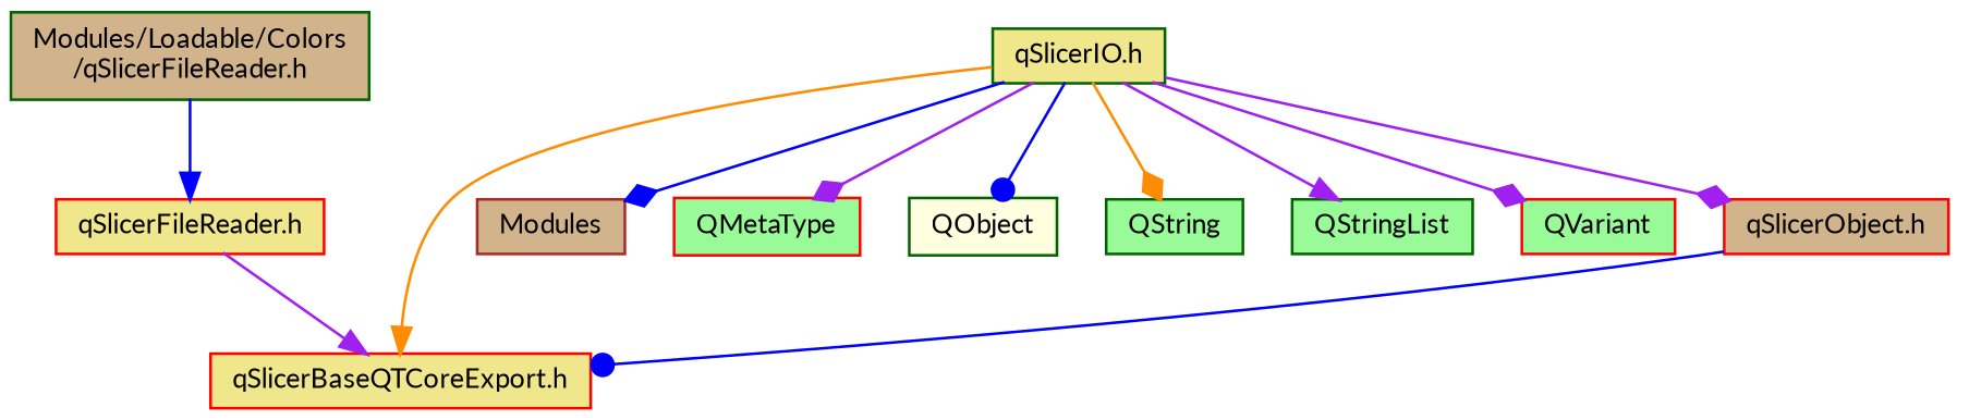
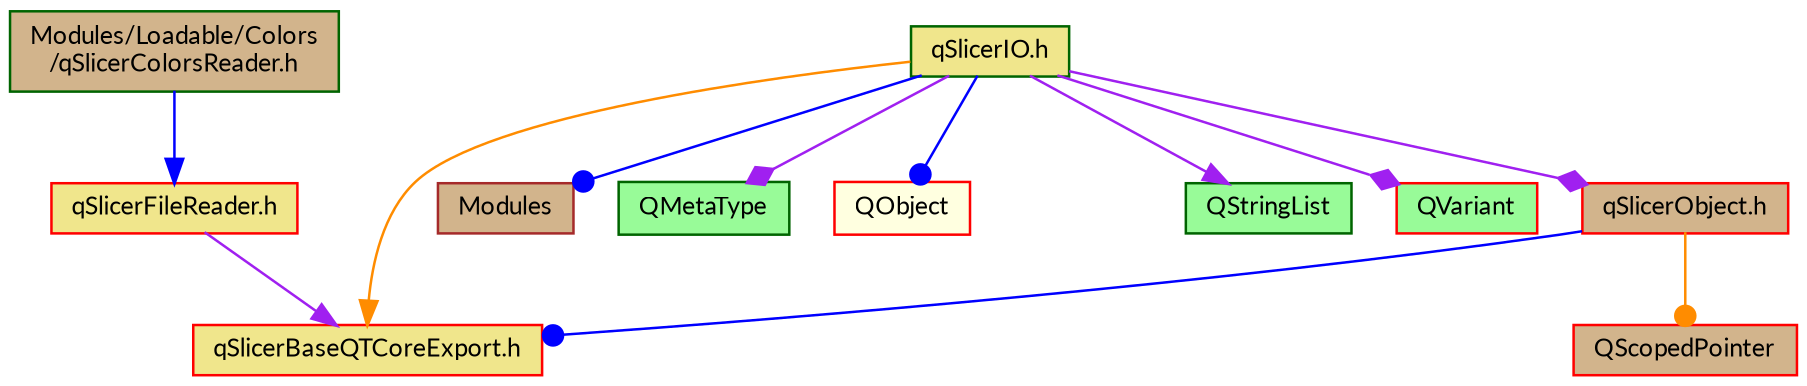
  digraph {
    fontname=Lato
    node [color=red fillcolor=tan fontname=Lato fontsize=10 shape=record style=filled]
    edge [arrowhead=normal color=purple fontname=Lato fontsize=10 labelfontname=Helvetica labelfontsize=10 style=solid]
-   n1 [color=darkgreen fontcolor=black height=0.2 label="Modules/Loadable/Colors\l/qSlicerFileReader.h" width=0.4]
+   n1 [color=darkgreen fontcolor=black height=0.2 label="Modules/Loadable/Colors\l/qSlicerColorsReader.h" width=0.4]
    n2 [fillcolor=khaki height=0.2 label="qSlicerFileReader.h" width=0.4]
    n3 [fillcolor=khaki height=0.2 label="qSlicerBaseQTCoreExport.h" width=0.4]
    n4 [color=darkgreen fillcolor=khaki height=0.2 label="qSlicerIO.h" width=0.4]
    n5 [color=brown height=0.2 label=Modules width=0.4]
-   n6 [fillcolor=palegreen height=0.2 label=QMetaType width=0.4]
-   n7 [color=darkgreen fillcolor=lightyellow height=0.2 label=QObject width=0.4]
-   n8 [color=darkgreen fillcolor=palegreen height=0.2 label=QString width=0.4]
+   n6 [color=darkgreen fillcolor=palegreen height=0.2 label=QMetaType width=0.4]
+   n7 [fillcolor=lightyellow height=0.2 label=QObject width=0.4]
    n9 [color=darkgreen fillcolor=palegreen height=0.2 label=QStringList width=0.4]
    n10 [fillcolor=palegreen height=0.2 label=QVariant width=0.4]
    n11 [height=0.2 label="qSlicerObject.h" width=0.4]
+   n12 [height=0.2 label=QScopedPointer width=0.4]
    n1 -> n2 [color=blue]
    n2 -> n3
    n4 -> n3 [color=darkorange]
-   n4 -> n5 [arrowhead=diamond color=blue]
+   n4 -> n5 [arrowhead=dot color=blue]
    n4 -> n6 [arrowhead=diamond]
    n4 -> n7 [arrowhead=dot color=blue]
-   n4 -> n8 [arrowhead=diamond color=darkorange]
    n4 -> n9
    n4 -> n10 [arrowhead=diamond]
    n4 -> n11 [arrowhead=diamond]
    n11 -> n3 [arrowhead=dot color=blue]
+   n11 -> n12 [arrowhead=dot color=darkorange]
  }
